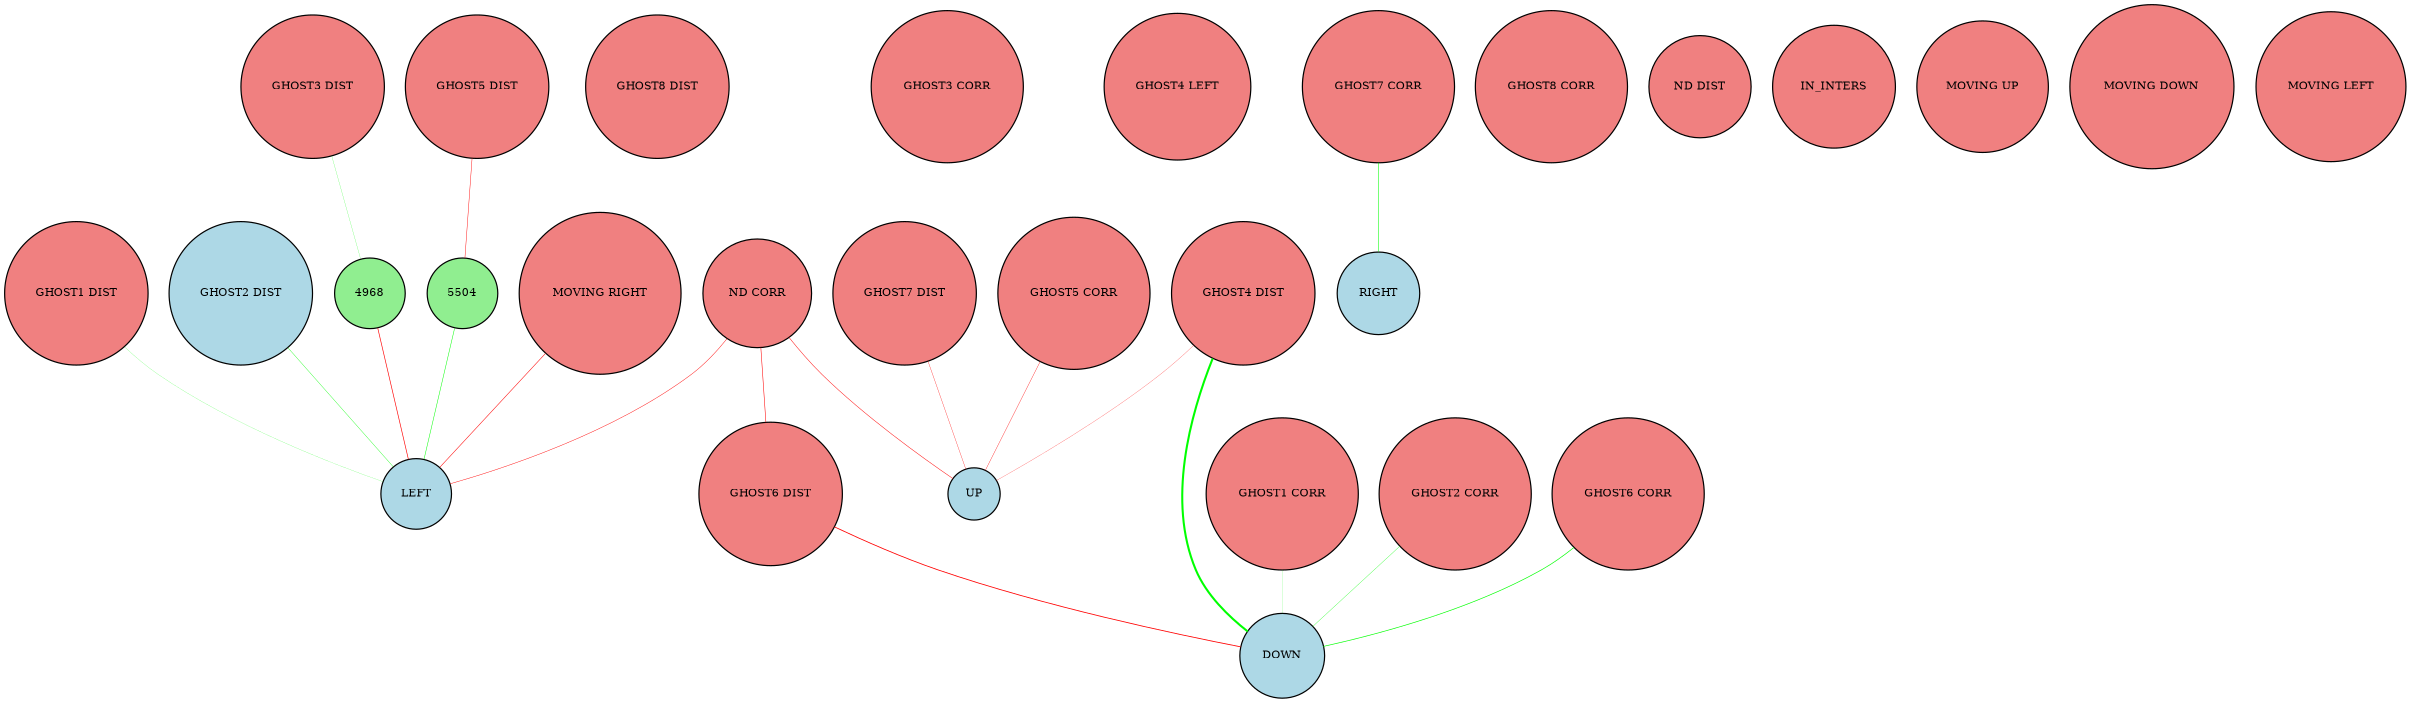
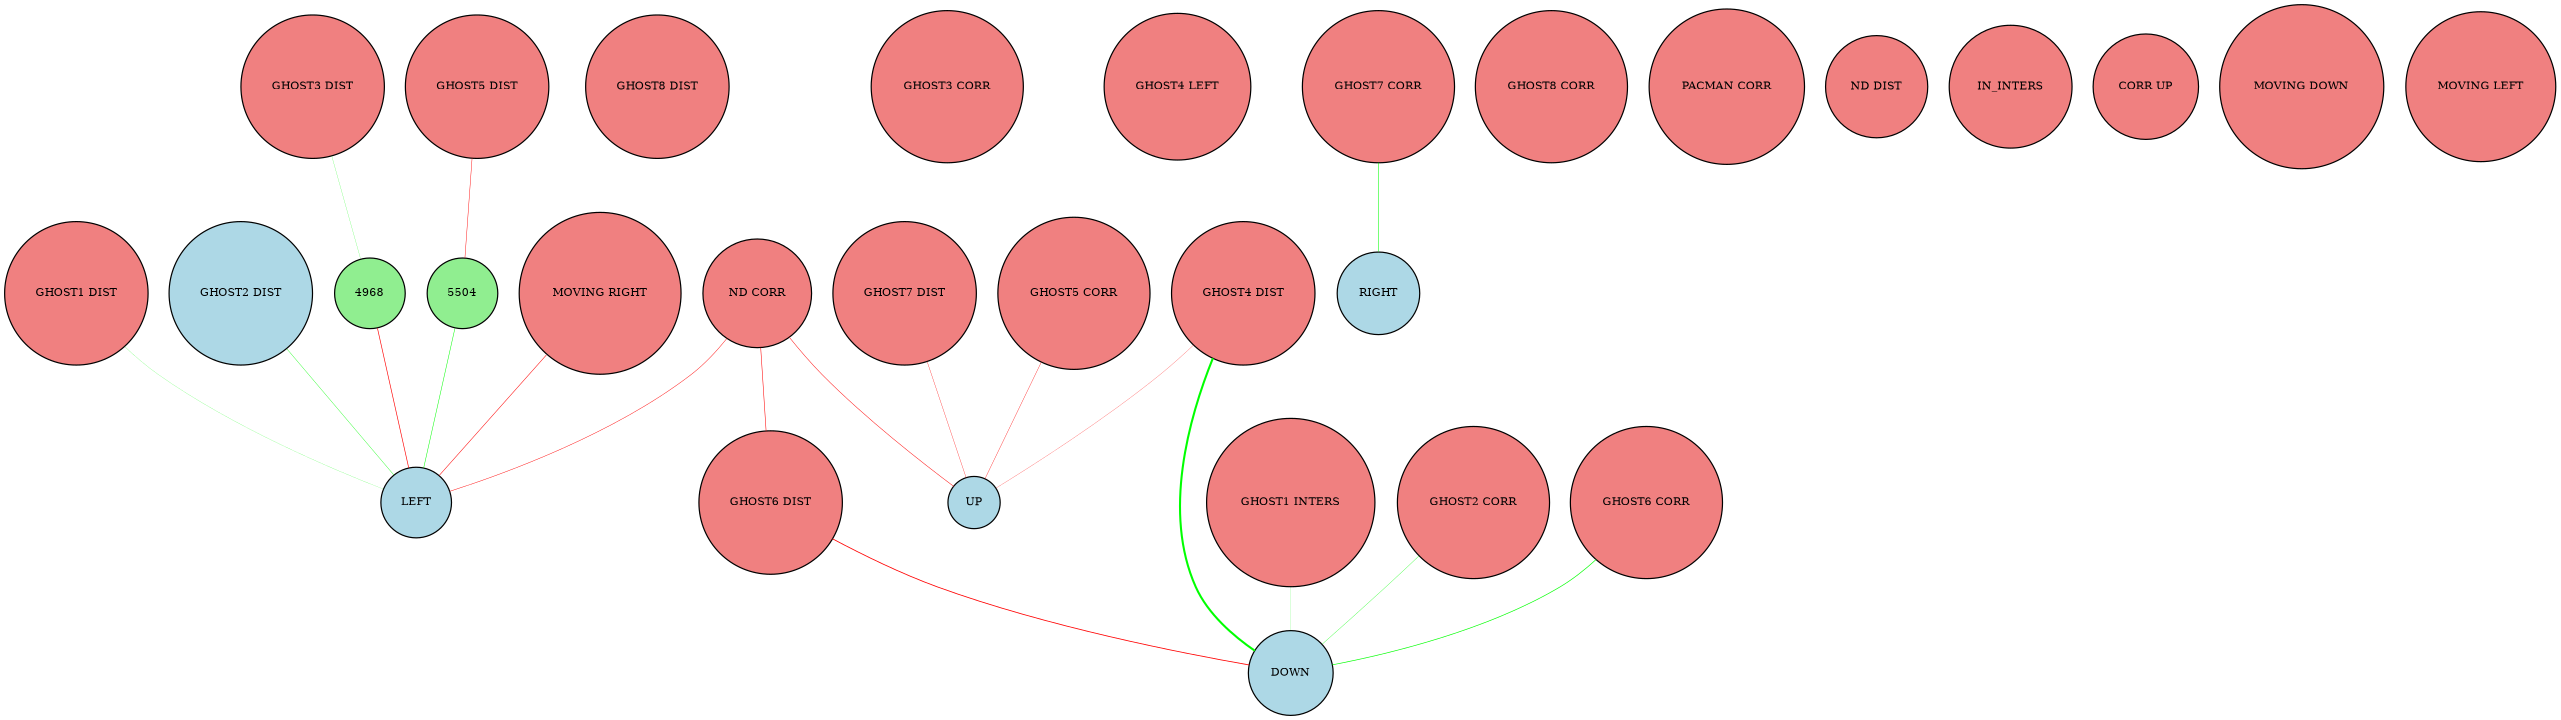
  digraph {
    node [bgcolor=black fillcolor=lightcoral fontsize=9 shape=circle style=filled]
    edge [arrowhead=none color=red style=solid]
    "GHOST1 DIST" [height=0.2 width=0.2]
    LEFT [fillcolor=lightblue height=0.2 width=0.2]
    "GHOST2 DIST" [fillcolor=lightblue height=0.2 width=0.2]
    "GHOST3 DIST" [height=0.2 width=0.2]
    4968 [fillcolor=lightgreen height=0.2 width=0.2]
    "GHOST4 DIST" [height=0.2 width=0.2]
    UP [fillcolor=lightblue height=0.2 width=0.2]
    DOWN [fillcolor=lightblue height=0.2 width=0.2]
    "GHOST5 DIST" [height=0.2 width=0.2]
    5504 [fillcolor=lightgreen height=0.2 width=0.2]
    "GHOST6 DIST" [height=0.2 width=0.2]
    "GHOST7 DIST" [height=0.2 width=0.2]
    "GHOST8 DIST" [height=0.2 width=0.2]
-   "GHOST1 CORR" [height=0.2 width=0.2]
+   "GHOST1 CORR" [height=0.2 width=0.2 label="GHOST1 INTERS"]
    "GHOST2 CORR" [height=0.2 width=0.2]
    "GHOST3 CORR" [height=0.2 width=0.2]
    n17 [height=0.2 label="GHOST4 LEFT" width=0.2]
    "GHOST5 CORR" [height=0.2 width=0.2]
    "GHOST6 CORR" [height=0.2 width=0.2]
    "GHOST7 CORR" [height=0.2 width=0.2]
    RIGHT [fillcolor=lightblue height=0.2 width=0.2]
    "GHOST8 CORR" [height=0.2 width=0.2]
+   "PACMAN CORR" [height=0.2 width=0.2]
    "ND DIST" [height=0.2 width=0.2]
    "ND CORR" [height=0.2 width=0.2]
    IN_INTERS [height=0.2 width=0.2]
-   "MOVING UP" [height=0.2 width=0.2]
+   "MOVING UP" [height=0.2 width=0.2 label="CORR UP"]
    "MOVING DOWN" [height=0.2 width=0.2]
    "MOVING RIGHT" [height=0.2 width=0.2]
    "MOVING LEFT" [height=0.2 width=0.2]
    "GHOST1 DIST" -> LEFT [color=green penwidth=0.13078264710147505]
    "GHOST2 DIST" -> LEFT [color=green penwidth=0.2907194434644337]
    "GHOST3 DIST" -> 4968 [color=green penwidth=0.15564997348339]
    4968 -> LEFT [penwidth=0.5264782605487477]
    "GHOST4 DIST" -> UP [penwidth=0.17640369847489967]
    "GHOST4 DIST" -> DOWN [color=green penwidth=1.6995204414515008]
    "GHOST5 DIST" -> 5504 [penwidth=0.36070976479261363]
    5504 -> LEFT [color=green penwidth=0.4044693965084233]
    "GHOST6 DIST" -> DOWN [penwidth=0.6719837847655225]
    "GHOST7 DIST" -> UP [penwidth=0.24806144547977724]
    "GHOST1 CORR" -> DOWN [color=green penwidth=0.11440012101030664]
    "GHOST2 CORR" -> DOWN [color=green penwidth=0.24641372548669271]
    "GHOST5 CORR" -> UP [penwidth=0.2788261784691113]
    "GHOST6 CORR" -> DOWN [color=green penwidth=0.544005961967236]
    "GHOST7 CORR" -> RIGHT [color=green penwidth=0.4427462824918703]
    "ND CORR" -> LEFT [penwidth=0.3568897505685369]
    "ND CORR" -> UP [penwidth=0.38479108479163693]
    "ND CORR" -> "GHOST6 DIST" [penwidth=0.43421827286247894]
    "MOVING RIGHT" -> LEFT [penwidth=0.42481978605539084]
  }
